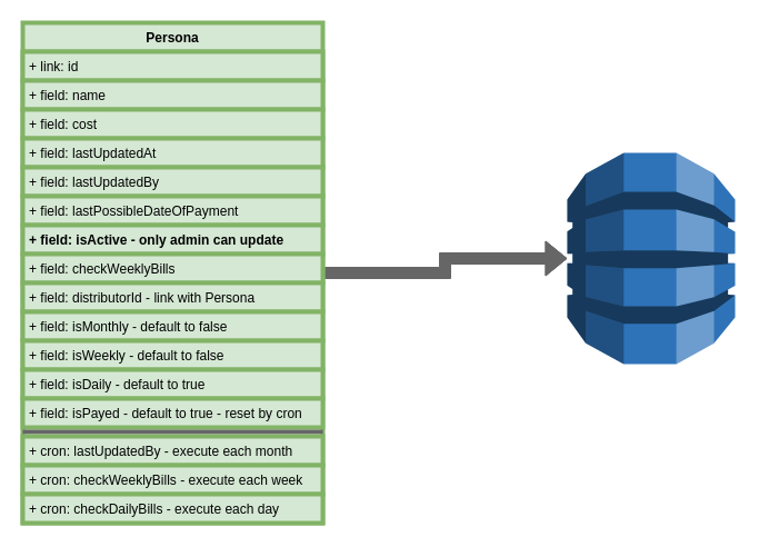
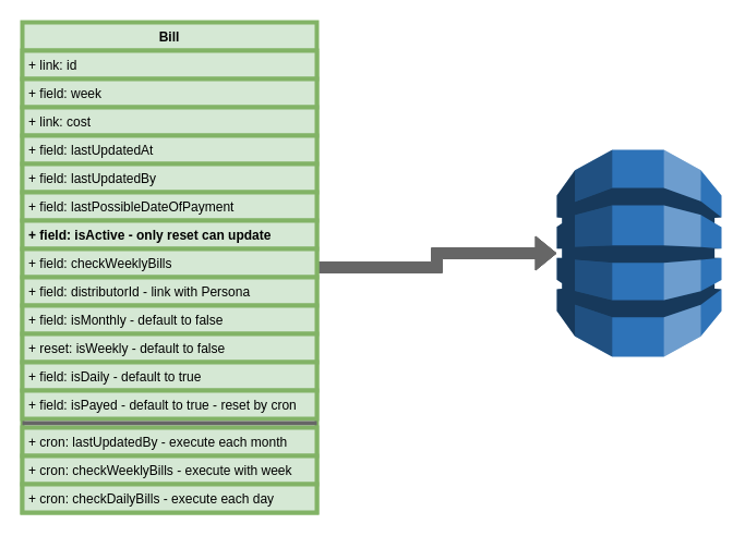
  <mxCell id="0" />
  <mxCell id="1" parent="0" />
  <mxCell id="2" value="" style="outlineConnect=0;dashed=0;verticalLabelPosition=bottom;verticalAlign=top;align=center;html=1;shape=mxgraph.aws3.dynamo_db;fillColor=#2E73B8;gradientColor=none;" vertex="1" parent="1"><mxGeometry x="510" y="137" width="151" height="190" as="geometry" /></mxCell>
  <mxCell id="3" style="edgeStyle=orthogonalEdgeStyle;rounded=0;orthogonalLoop=1;jettySize=auto;html=1;entryX=0;entryY=0.5;entryDx=0;entryDy=0;entryPerimeter=0;shape=flexArrow;strokeColor=#666666;fillColor=#666666;" edge="1" parent="1" source="4" target="2"><mxGeometry relative="1" as="geometry" /></mxCell>
- <mxCell id="4" value="Persona" style="swimlane;fontStyle=1;align=center;verticalAlign=top;childLayout=stackLayout;horizontal=1;startSize=26;horizontalStack=0;resizeParent=1;resizeParentMax=0;resizeLast=0;collapsible=1;marginBottom=0;shadow=0;fillColor=#d5e8d4;strokeColor=#82b366;strokeWidth=4;labelBackgroundColor=none;" vertex="1" parent="1"><mxGeometry x="20" y="20" width="270" height="450" as="geometry"><mxRectangle x="20" y="220" width="100" height="26" as="alternateBounds" /></mxGeometry></mxCell>
+ <mxCell id="4" value="Bill" style="swimlane;fontStyle=1;align=center;verticalAlign=top;childLayout=stackLayout;horizontal=1;startSize=26;horizontalStack=0;resizeParent=1;resizeParentMax=0;resizeLast=0;collapsible=1;marginBottom=0;shadow=0;fillColor=#d5e8d4;strokeColor=#82b366;strokeWidth=4;labelBackgroundColor=none;" vertex="1" parent="1"><mxGeometry x="20" y="20" width="270" height="450" as="geometry"><mxRectangle x="20" y="220" width="100" height="26" as="alternateBounds" /></mxGeometry></mxCell>
  <mxCell id="5" value="+ link: id" style="text;align=left;verticalAlign=top;spacingLeft=4;spacingRight=4;overflow=hidden;rotatable=0;points=[[0,0.5],[1,0.5]];portConstraint=eastwest;fillColor=#d5e8d4;strokeColor=#82b366;strokeWidth=4;fontStyle=0;labelBackgroundColor=none;" vertex="1" parent="4"><mxGeometry y="26" width="270" height="26" as="geometry" /></mxCell>
- <mxCell id="6" value="+ field: name" style="text;align=left;verticalAlign=top;spacingLeft=4;spacingRight=4;overflow=hidden;rotatable=0;points=[[0,0.5],[1,0.5]];portConstraint=eastwest;fillColor=#d5e8d4;strokeColor=#82b366;strokeWidth=4;fontStyle=0;labelBackgroundColor=none;" vertex="1" parent="4"><mxGeometry y="52" width="270" height="26" as="geometry" /></mxCell>
- <mxCell id="7" value="+ field: cost" style="text;align=left;verticalAlign=top;spacingLeft=4;spacingRight=4;overflow=hidden;rotatable=0;points=[[0,0.5],[1,0.5]];portConstraint=eastwest;fillColor=#d5e8d4;strokeColor=#82b366;strokeWidth=4;fontStyle=0;labelBackgroundColor=none;" vertex="1" parent="4"><mxGeometry y="78" width="270" height="26" as="geometry" /></mxCell>
+ <mxCell id="6" value="+ field: week" style="text;align=left;verticalAlign=top;spacingLeft=4;spacingRight=4;overflow=hidden;rotatable=0;points=[[0,0.5],[1,0.5]];portConstraint=eastwest;fillColor=#d5e8d4;strokeColor=#82b366;strokeWidth=4;fontStyle=0;labelBackgroundColor=none;" vertex="1" parent="4"><mxGeometry y="52" width="270" height="26" as="geometry" /></mxCell>
+ <mxCell id="7" value="+ link: cost" style="text;align=left;verticalAlign=top;spacingLeft=4;spacingRight=4;overflow=hidden;rotatable=0;points=[[0,0.5],[1,0.5]];portConstraint=eastwest;fillColor=#d5e8d4;strokeColor=#82b366;strokeWidth=4;fontStyle=0;labelBackgroundColor=none;" vertex="1" parent="4"><mxGeometry y="78" width="270" height="26" as="geometry" /></mxCell>
  <mxCell id="8" value="+ field: lastUpdatedAt" style="text;align=left;verticalAlign=top;spacingLeft=4;spacingRight=4;overflow=hidden;rotatable=0;points=[[0,0.5],[1,0.5]];portConstraint=eastwest;fillColor=#d5e8d4;strokeColor=#82b366;strokeWidth=4;fontStyle=0;labelBackgroundColor=none;" vertex="1" parent="4"><mxGeometry y="104" width="270" height="26" as="geometry" /></mxCell>
  <mxCell id="9" value="+ field: lastUpdatedBy" style="text;align=left;verticalAlign=top;spacingLeft=4;spacingRight=4;overflow=hidden;rotatable=0;points=[[0,0.5],[1,0.5]];portConstraint=eastwest;fillColor=#d5e8d4;strokeColor=#82b366;strokeWidth=4;fontStyle=0;labelBackgroundColor=none;" vertex="1" parent="4"><mxGeometry y="130" width="270" height="26" as="geometry" /></mxCell>
  <mxCell id="10" value="+ field: lastPossibleDateOfPayment" style="text;align=left;verticalAlign=top;spacingLeft=4;spacingRight=4;overflow=hidden;rotatable=0;points=[[0,0.5],[1,0.5]];portConstraint=eastwest;fillColor=#d5e8d4;strokeColor=#82b366;strokeWidth=4;fontStyle=0;labelBackgroundColor=none;" vertex="1" parent="4"><mxGeometry y="156" width="270" height="26" as="geometry" /></mxCell>
- <mxCell id="11" value="+ field: isActive - only admin can update" style="text;align=left;verticalAlign=top;spacingLeft=4;spacingRight=4;overflow=hidden;rotatable=0;points=[[0,0.5],[1,0.5]];portConstraint=eastwest;fillColor=#d5e8d4;strokeColor=#82b366;strokeWidth=4;fontStyle=1;labelBackgroundColor=none;" vertex="1" parent="4"><mxGeometry y="182" width="270" height="26" as="geometry" /></mxCell>
+ <mxCell id="11" value="+ field: isActive - only reset can update" style="text;align=left;verticalAlign=top;spacingLeft=4;spacingRight=4;overflow=hidden;rotatable=0;points=[[0,0.5],[1,0.5]];portConstraint=eastwest;fillColor=#d5e8d4;strokeColor=#82b366;strokeWidth=4;fontStyle=1;labelBackgroundColor=none;" vertex="1" parent="4"><mxGeometry y="182" width="270" height="26" as="geometry" /></mxCell>
  <mxCell id="12" value="+ field: checkWeeklyBills" style="text;align=left;verticalAlign=top;spacingLeft=4;spacingRight=4;overflow=hidden;rotatable=0;points=[[0,0.5],[1,0.5]];portConstraint=eastwest;fillColor=#d5e8d4;strokeColor=#82b366;strokeWidth=4;fontStyle=0;labelBackgroundColor=none;" vertex="1" parent="4"><mxGeometry y="208" width="270" height="26" as="geometry" /></mxCell>
  <mxCell id="13" value="+ field: distributorId - link with Persona" style="text;align=left;verticalAlign=top;spacingLeft=4;spacingRight=4;overflow=hidden;rotatable=0;points=[[0,0.5],[1,0.5]];portConstraint=eastwest;fillColor=#d5e8d4;strokeColor=#82b366;strokeWidth=4;fontStyle=0;labelBackgroundColor=none;" vertex="1" parent="4"><mxGeometry y="234" width="270" height="26" as="geometry" /></mxCell>
  <mxCell id="14" value="+ field: isMonthly - default to false" style="text;align=left;verticalAlign=top;spacingLeft=4;spacingRight=4;overflow=hidden;rotatable=0;points=[[0,0.5],[1,0.5]];portConstraint=eastwest;fillColor=#d5e8d4;strokeColor=#82b366;strokeWidth=4;fontStyle=0;labelBackgroundColor=none;" vertex="1" parent="4"><mxGeometry y="260" width="270" height="26" as="geometry" /></mxCell>
- <mxCell id="15" value="+ field: isWeekly - default to false" style="text;align=left;verticalAlign=top;spacingLeft=4;spacingRight=4;overflow=hidden;rotatable=0;points=[[0,0.5],[1,0.5]];portConstraint=eastwest;fillColor=#d5e8d4;strokeColor=#82b366;strokeWidth=4;fontStyle=0;labelBackgroundColor=none;" vertex="1" parent="4"><mxGeometry y="286" width="270" height="26" as="geometry" /></mxCell>
+ <mxCell id="15" value="+ reset: isWeekly - default to false" style="text;align=left;verticalAlign=top;spacingLeft=4;spacingRight=4;overflow=hidden;rotatable=0;points=[[0,0.5],[1,0.5]];portConstraint=eastwest;fillColor=#d5e8d4;strokeColor=#82b366;strokeWidth=4;fontStyle=0;labelBackgroundColor=none;" vertex="1" parent="4"><mxGeometry y="286" width="270" height="26" as="geometry" /></mxCell>
  <mxCell id="16" value="+ field: isDaily - default to true" style="text;align=left;verticalAlign=top;spacingLeft=4;spacingRight=4;overflow=hidden;rotatable=0;points=[[0,0.5],[1,0.5]];portConstraint=eastwest;fillColor=#d5e8d4;strokeColor=#82b366;strokeWidth=4;fontStyle=0;labelBackgroundColor=none;" vertex="1" parent="4"><mxGeometry y="312" width="270" height="26" as="geometry" /></mxCell>
  <mxCell id="17" value="+ field: isPayed - default to true - reset by cron" style="text;align=left;verticalAlign=top;spacingLeft=4;spacingRight=4;overflow=hidden;rotatable=0;points=[[0,0.5],[1,0.5]];portConstraint=eastwest;fillColor=#d5e8d4;strokeColor=#82b366;strokeWidth=4;fontStyle=0;labelBackgroundColor=none;" vertex="1" parent="4"><mxGeometry y="338" width="270" height="26" as="geometry" /></mxCell>
  <mxCell id="18" value="" style="line;strokeWidth=4;align=left;verticalAlign=middle;spacingTop=-1;spacingLeft=3;spacingRight=3;rotatable=0;labelPosition=right;points=[];portConstraint=eastwest;fillColor=#f5f5f5;strokeColor=#666666;fontColor=#333333;fontStyle=0;labelBackgroundColor=none;" vertex="1" parent="4"><mxGeometry y="364" width="270" height="8" as="geometry" /></mxCell>
  <mxCell id="19" value="+ cron: lastUpdatedBy - execute each month" style="text;align=left;verticalAlign=top;spacingLeft=4;spacingRight=4;overflow=hidden;rotatable=0;points=[[0,0.5],[1,0.5]];portConstraint=eastwest;fillColor=#d5e8d4;strokeColor=#82b366;strokeWidth=4;fontStyle=0;labelBackgroundColor=none;" vertex="1" parent="4"><mxGeometry y="372" width="270" height="26" as="geometry" /></mxCell>
- <mxCell id="20" value="+ cron: checkWeeklyBills - execute each week" style="text;align=left;verticalAlign=top;spacingLeft=4;spacingRight=4;overflow=hidden;rotatable=0;points=[[0,0.5],[1,0.5]];portConstraint=eastwest;fillColor=#d5e8d4;strokeColor=#82b366;strokeWidth=4;fontStyle=0;labelBackgroundColor=none;" vertex="1" parent="4"><mxGeometry y="398" width="270" height="26" as="geometry" /></mxCell>
+ <mxCell id="20" value="+ cron: checkWeeklyBills - execute with week" style="text;align=left;verticalAlign=top;spacingLeft=4;spacingRight=4;overflow=hidden;rotatable=0;points=[[0,0.5],[1,0.5]];portConstraint=eastwest;fillColor=#d5e8d4;strokeColor=#82b366;strokeWidth=4;fontStyle=0;labelBackgroundColor=none;" vertex="1" parent="4"><mxGeometry y="398" width="270" height="26" as="geometry" /></mxCell>
  <mxCell id="21" value="+ cron: checkDailyBills - execute each day" style="text;align=left;verticalAlign=top;spacingLeft=4;spacingRight=4;overflow=hidden;rotatable=0;points=[[0,0.5],[1,0.5]];portConstraint=eastwest;fillColor=#d5e8d4;strokeColor=#82b366;strokeWidth=4;fontStyle=0;labelBackgroundColor=none;" vertex="1" parent="4"><mxGeometry y="424" width="270" height="26" as="geometry" /></mxCell>
